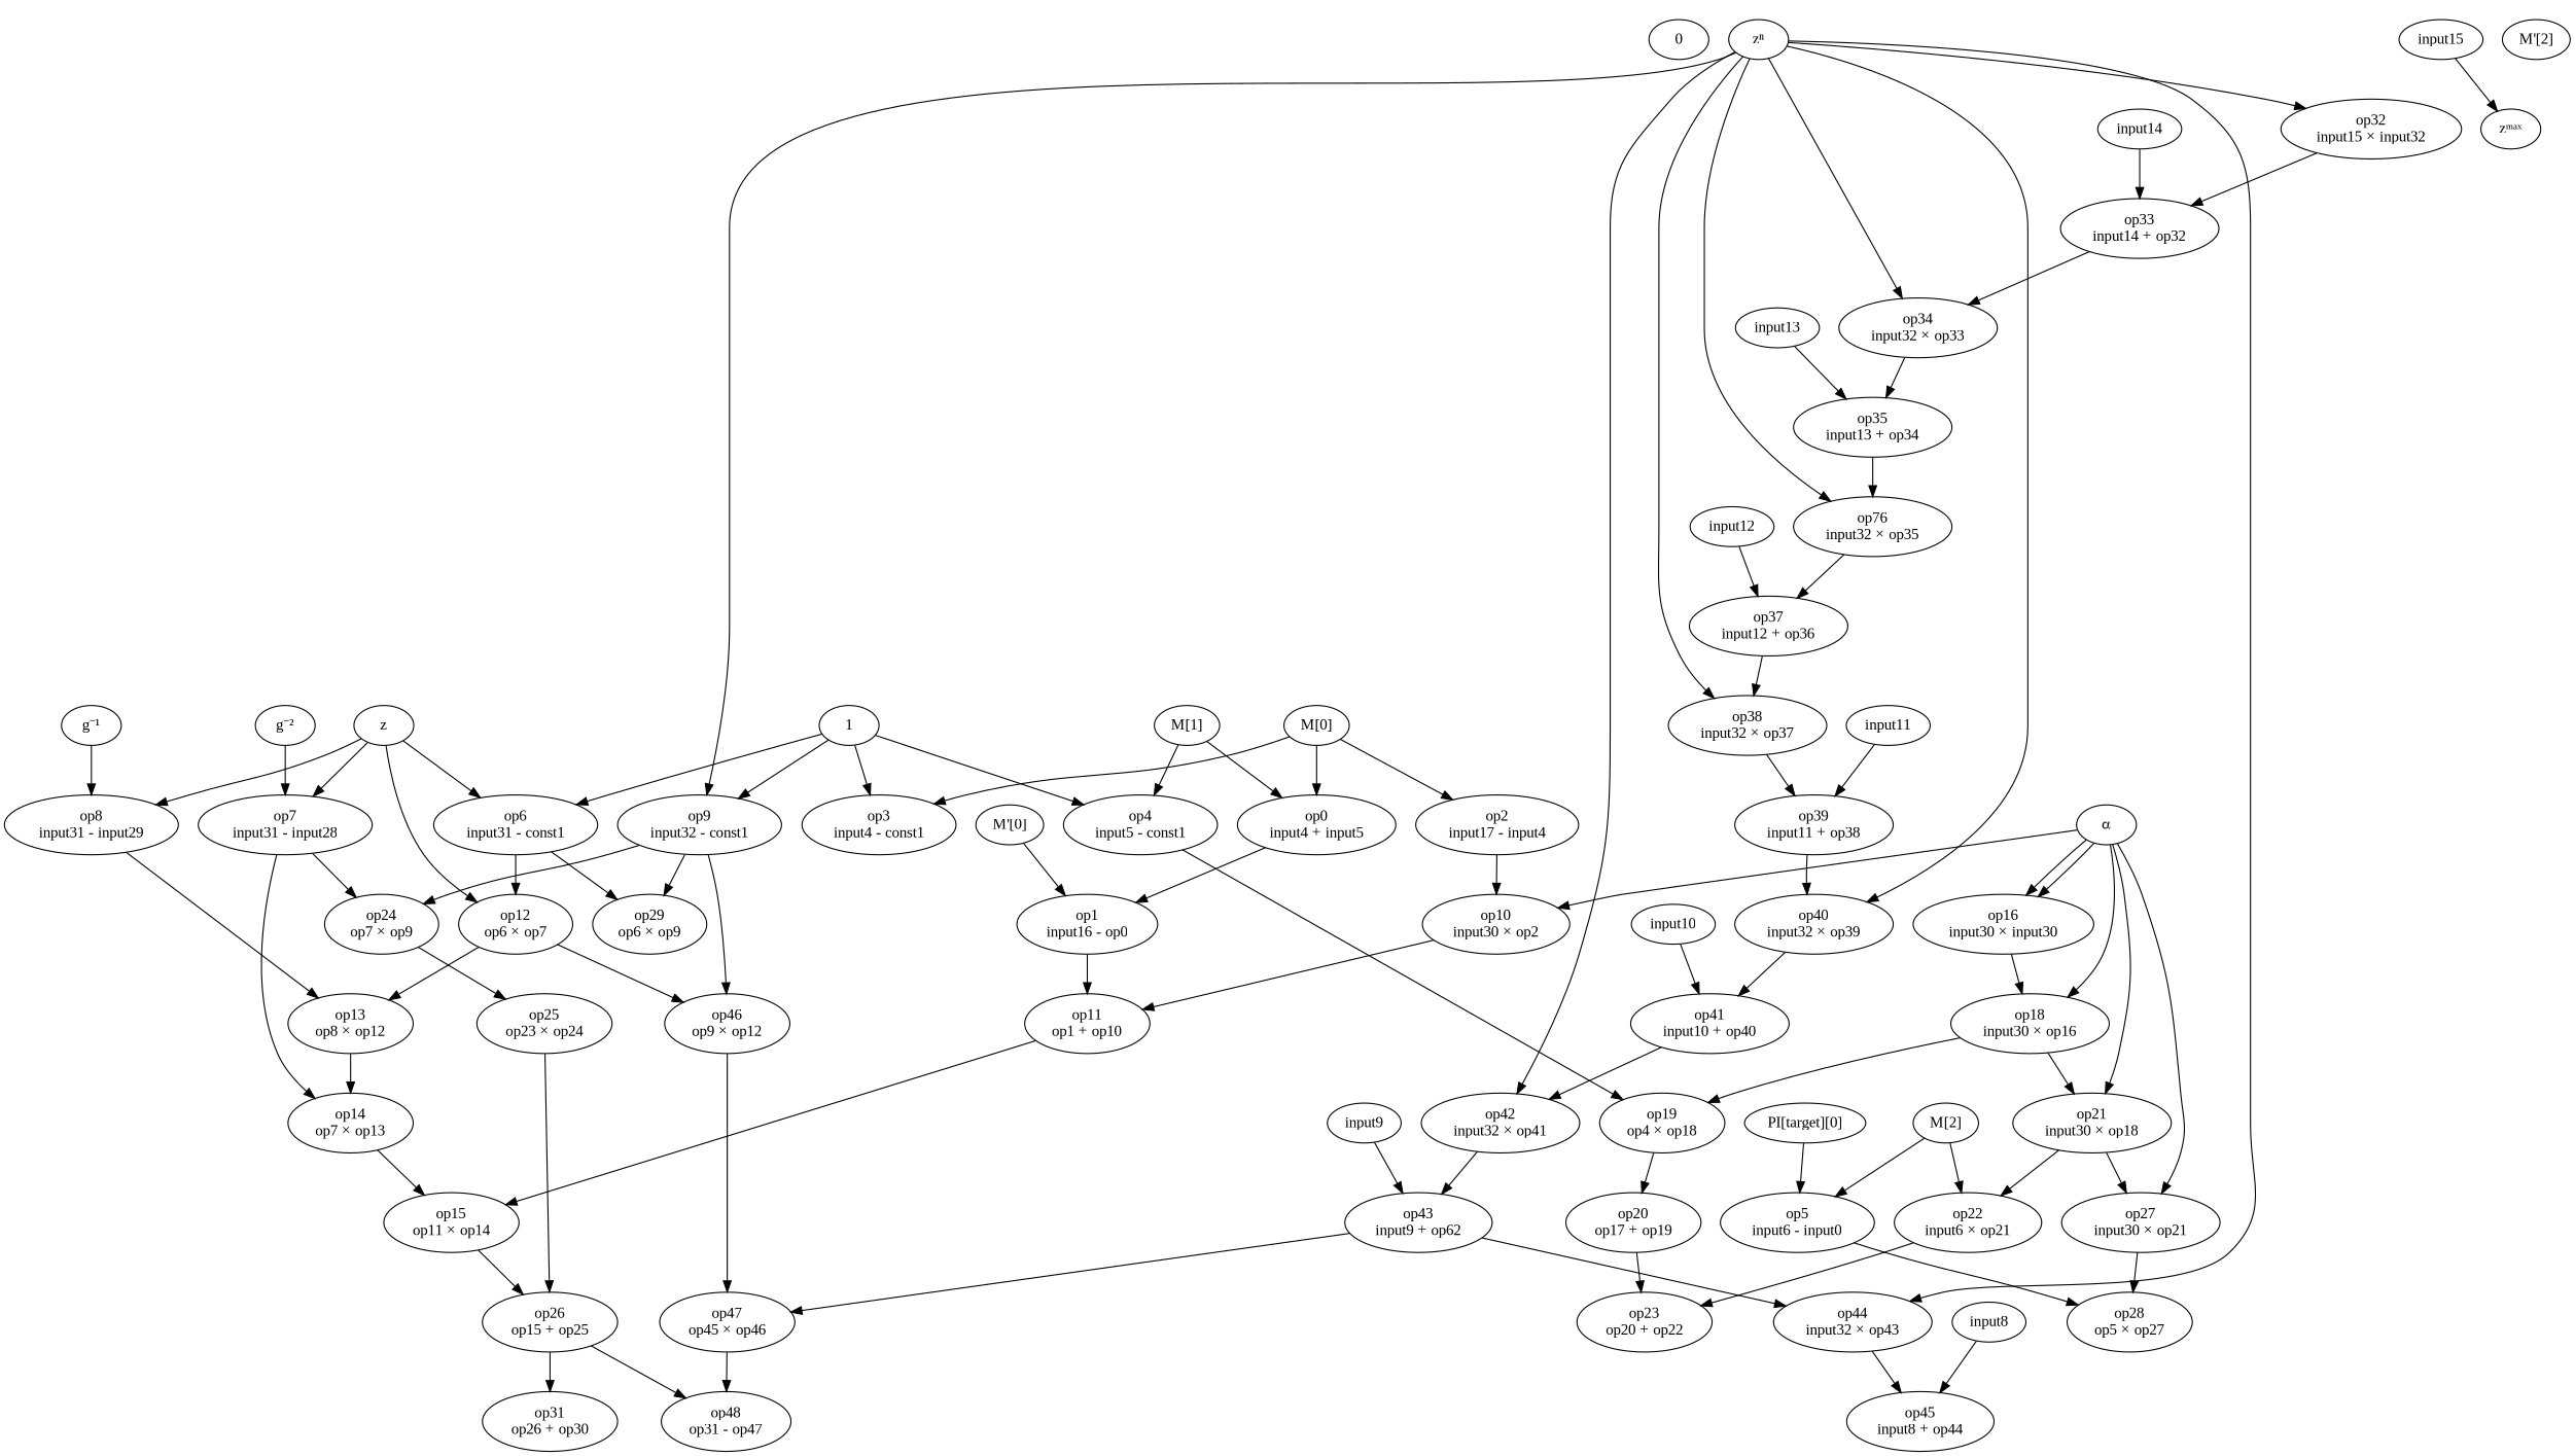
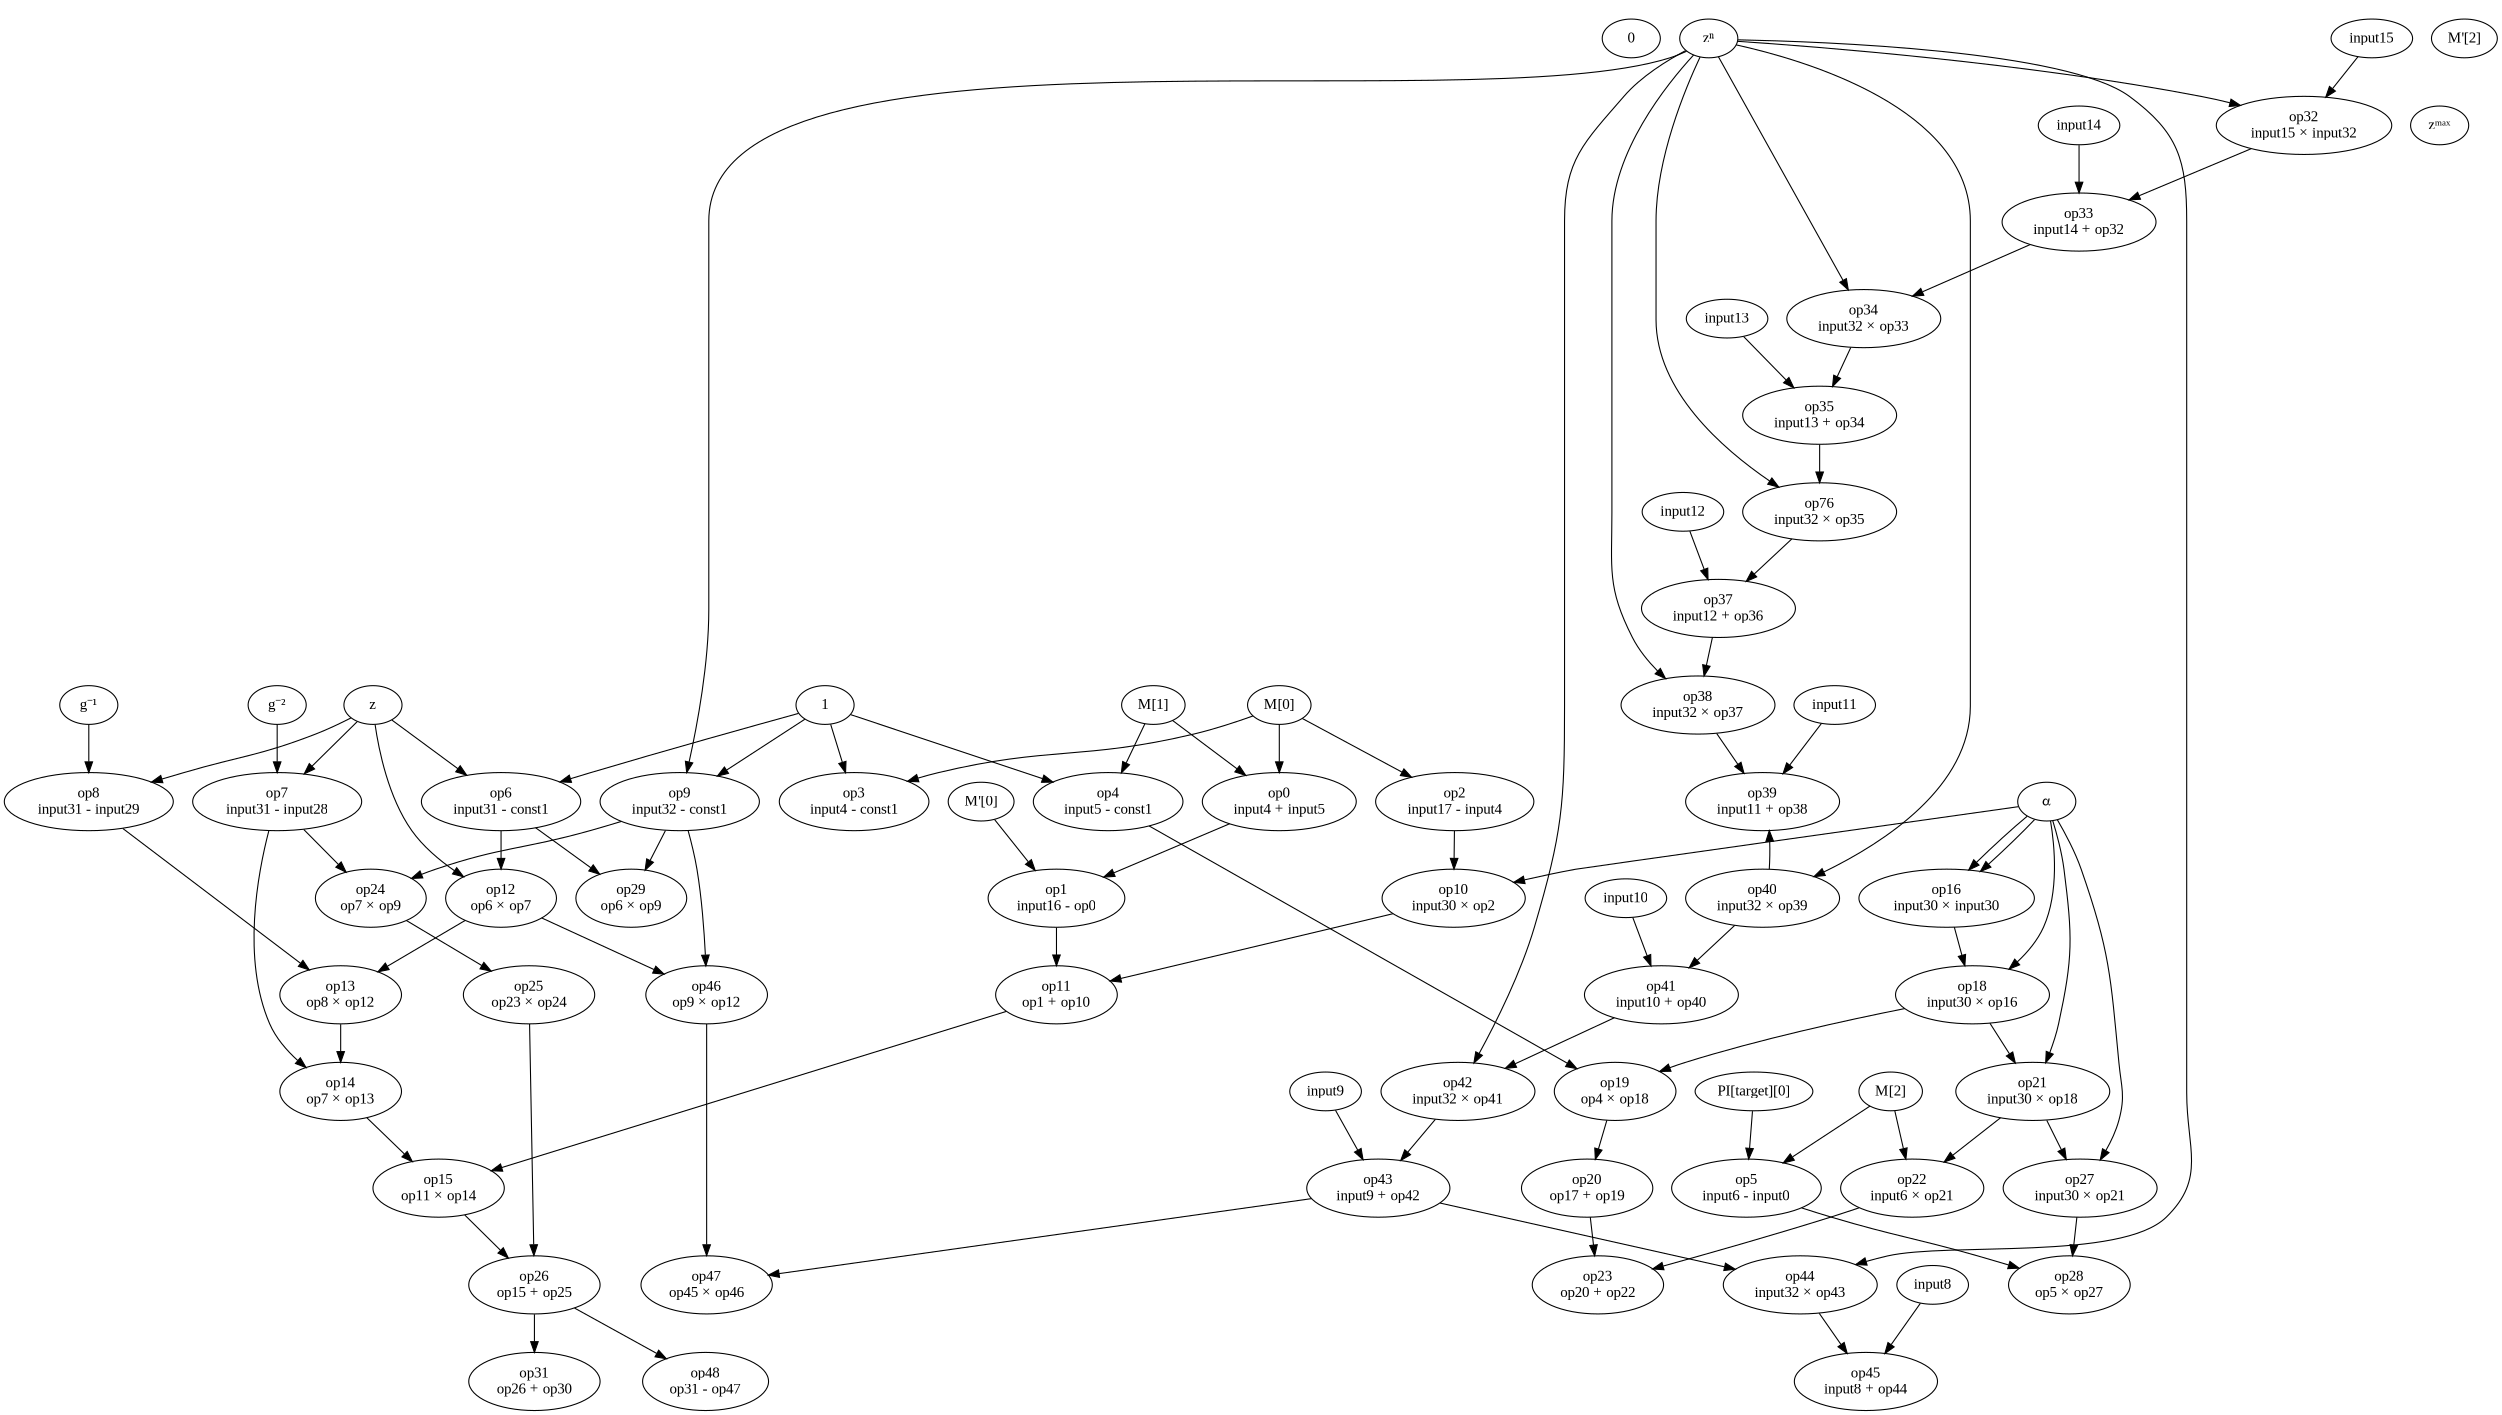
  digraph {
    fontname="Liberation Serif"
    node [fontname="Liberation Serif"]
    edge [fontname="Liberation Serif"]
    n1 [label=0]
    n2 [label=1]
    n3 [label="op3\ninput4 - const1"]
    n4 [label="op4\ninput5 - const1"]
    n5 [label="op6\ninput31 - const1"]
    n6 [label="op9\ninput32 - const1"]
    n7 [label="op19\nop4 × op18"]
    n8 [label="op12\nop6 × op7"]
    n9 [label="op29\nop6 × op9"]
    n10 [label="op24\nop7 × op9"]
    n11 [label="op46\nop9 × op12"]
    n12 [label="PI[target][0]"]
    n13 [label="op5\ninput6 - input0"]
    n14 [label="op28\nop5 × op27"]
    n15 [label="M[0]"]
    n16 [label="op0\ninput4 + input5"]
    n17 [label="op2\ninput17 - input4"]
    n18 [label="op1\ninput16 - op0"]
    n19 [label="op10\ninput30 × op2"]
    n20 [label="M[1]"]
    n21 [label="M[2]"]
    n22 [label="op22\ninput6 × op21"]
    n23 [label="op23\nop20 + op22"]
    n24 [label="M'[0]"]
    n25 [label="op11\nop1 + op10"]
    n26 [label="M'[2]"]
    n27 [label="g⁻²"]
    n28 [label="op7\ninput31 - input28"]
    n29 [label="op14\nop7 × op13"]
    n30 [label="g⁻¹"]
    n31 [label="op8\ninput31 - input29"]
    n32 [label="op13\nop8 × op12"]
    n33 [label="⍺"]
    n34 [label="op16\ninput30 × input30"]
    n35 [label="op18\ninput30 × op16"]
    n36 [label="op21\ninput30 × op18"]
    n37 [label="op27\ninput30 × op21"]
    n38 [label=z]
    n39 [label="zⁿ"]
    n40 [label="op32\ninput15 × input32"]
    n41 [label="op34\ninput32 × op33"]
    n42 [label="op76\ninput32 × op35"]
    n43 [label="op38\ninput32 × op37"]
    n44 [label="op40\ninput32 × op39"]
    n45 [label="op42\ninput32 × op41"]
    n46 [label="op44\ninput32 × op43"]
    n47 [label="op33\ninput14 + op32"]
    n48 [label="op35\ninput13 + op34"]
    n49 [label="op37\ninput12 + op36"]
    n50 [label="op39\ninput11 + op38"]
    n51 [label="op41\ninput10 + op40"]
-   n52 [label="op43\ninput9 + op62"]
+   n52 [label="op43\ninput9 + op42"]
    n53 [label="op45\ninput8 + op44"]
    n54 [label="zᵐᵃˣ"]
    n55 [label="op15\nop11 × op14"]
    n56 [label="op20\nop17 + op19"]
    n57 [label="op25\nop23 × op24"]
    n58 [label="op47\nop45 × op46"]
    n59 [label="op26\nop15 + op25"]
    n60 [label="op31\nop26 + op30"]
    n61 [label="op48\nop31 - op47"]
    input15
    input14
    input13
    input12
    input11
    input10
    input9
    input8
    n2 -> n3
    n2 -> n4
    n2 -> n5
    n2 -> n6
    n4 -> n7
    n5 -> n8
    n5 -> n9
    n6 -> n9
    n6 -> n10
    n6 -> n11
    n7 -> n56
    n8 -> n11
    n8 -> n32
    n10 -> n57
    n11 -> n58
    n12 -> n13
    n13 -> n14
    n15 -> n3
    n15 -> n16
    n15 -> n17
    n16 -> n18
    n17 -> n19
    n18 -> n25
    n19 -> n25
    n20 -> n4
    n20 -> n16
    n21 -> n13
    n21 -> n22
    n22 -> n23
    n24 -> n18
    n25 -> n55
    n27 -> n28
    n28 -> n10
    n28 -> n29
    n29 -> n55
    n30 -> n31
    n31 -> n32
    n32 -> n29
    n33 -> n19
    n33 -> n34
    n33 -> n34
    n33 -> n35
    n33 -> n36
    n33 -> n37
    n34 -> n35
    n35 -> n7
    n35 -> n36
    n36 -> n22
    n36 -> n37
    n37 -> n14
    n38 -> n5
    n38 -> n8
    n38 -> n28
    n38 -> n31
    n39 -> n6
    n39 -> n40
    n39 -> n41
    n39 -> n42
    n39 -> n43
    n39 -> n44
    n39 -> n45
    n39 -> n46
    n40 -> n47
    n41 -> n48
    n42 -> n49
    n43 -> n50
    n44 -> n51
    n45 -> n52
    n46 -> n53
    n47 -> n41
    n48 -> n42
    n49 -> n43
-   n50 -> n44
+   n44 -> n50
    n51 -> n45
    n52 -> n46
    n52 -> n58
    n55 -> n59
    n56 -> n23
    n57 -> n59
-   n58 -> n61
    n59 -> n60
    n59 -> n61
-   input15 -> n54
+   input15 -> n40
    input14 -> n47
    input13 -> n48
    input12 -> n49
    input11 -> n50
    input10 -> n51
    input9 -> n52
    input8 -> n53
  }
